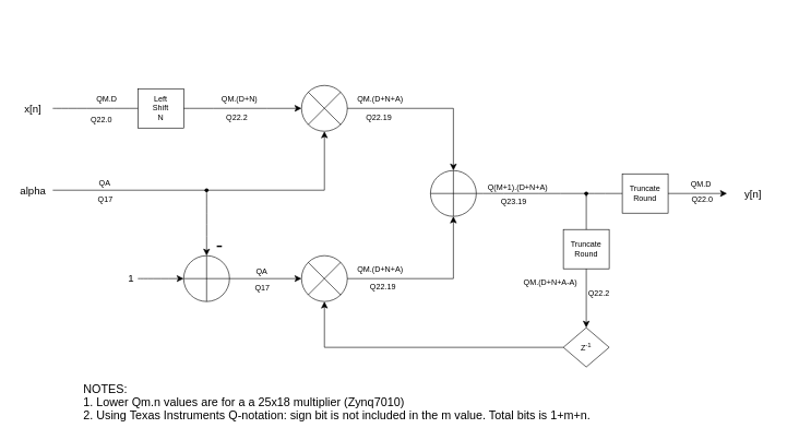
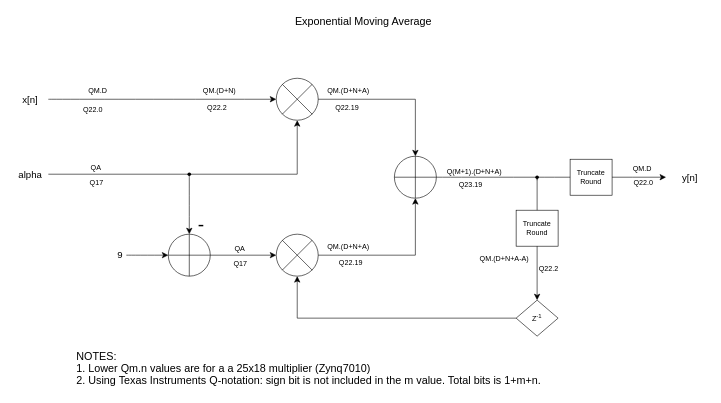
  <mxCell id="0" style=";html=1;" />
  <mxCell id="1" style=";html=1;" parent="0" />
  <mxCell id="2" value="" style="verticalLabelPosition=bottom;verticalAlign=top;html=1;shape=mxgraph.flowchart.summing_function;" parent="1" vertex="1"><mxGeometry x="657" y="260" width="70" height="70" as="geometry" /></mxCell>
  <mxCell id="3" value="" style="verticalLabelPosition=bottom;verticalAlign=top;html=1;shape=mxgraph.flowchart.or;" parent="1" vertex="1"><mxGeometry x="460" y="130" width="70" height="70" as="geometry" /></mxCell>
  <mxCell id="4" value="" style="verticalLabelPosition=bottom;verticalAlign=top;html=1;shape=mxgraph.flowchart.or;" parent="1" vertex="1"><mxGeometry x="460" y="390" width="70" height="70" as="geometry" /></mxCell>
  <mxCell id="5" value="" style="edgeStyle=segmentEdgeStyle;endArrow=classic;html=1;curved=0;rounded=0;endSize=8;startSize=8;fontSize=12;exitX=1;exitY=0.5;exitDx=0;exitDy=0;exitPerimeter=0;entryX=0.5;entryY=0;entryDx=0;entryDy=0;entryPerimeter=0;" parent="1" source="3" target="2" edge="1"><mxGeometry width="50" height="50" relative="1" as="geometry"><mxPoint x="650" y="420" as="sourcePoint" /><mxPoint x="700" y="370" as="targetPoint" /></mxGeometry></mxCell>
  <mxCell id="6" value="" style="edgeStyle=segmentEdgeStyle;endArrow=classic;html=1;curved=0;rounded=0;endSize=8;startSize=8;fontSize=12;exitX=1;exitY=0.5;exitDx=0;exitDy=0;exitPerimeter=0;entryX=0.5;entryY=1;entryDx=0;entryDy=0;entryPerimeter=0;" parent="1" source="4" target="2" edge="1"><mxGeometry width="50" height="50" relative="1" as="geometry"><mxPoint x="650" y="420" as="sourcePoint" /><mxPoint x="700" y="370" as="targetPoint" /></mxGeometry></mxCell>
  <mxCell id="7" value="" style="verticalLabelPosition=bottom;verticalAlign=top;html=1;shape=mxgraph.flowchart.summing_function;" parent="1" vertex="1"><mxGeometry x="280" y="390" width="70" height="70" as="geometry" /></mxCell>
  <mxCell id="8" value="" style="edgeStyle=segmentEdgeStyle;endArrow=classic;html=1;curved=0;rounded=0;endSize=8;startSize=8;fontSize=12;entryX=0;entryY=0.5;entryDx=0;entryDy=0;entryPerimeter=0;exitX=1;exitY=0.5;exitDx=0;exitDy=0;exitPerimeter=0;" parent="1" source="7" target="4" edge="1"><mxGeometry width="50" height="50" relative="1" as="geometry"><mxPoint x="380" y="480" as="sourcePoint" /><mxPoint x="430" y="430" as="targetPoint" /></mxGeometry></mxCell>
  <mxCell id="9" value="Z&lt;sup&gt;-1&lt;/sup&gt;" style="rhombus;whiteSpace=wrap;html=1;" parent="1" vertex="1"><mxGeometry x="860" y="500" width="70" height="60" as="geometry" /></mxCell>
  <mxCell id="10" value="" style="endArrow=classic;html=1;rounded=0;fontSize=12;startSize=8;endSize=8;curved=1;exitDx=0;exitDy=0;exitPerimeter=0;" parent="1" source="32" edge="1"><mxGeometry width="50" height="50" relative="1" as="geometry"><mxPoint x="630" y="310" as="sourcePoint" /><mxPoint x="1110" y="295" as="targetPoint" /></mxGeometry></mxCell>
  <mxCell id="11" value="" style="edgeStyle=segmentEdgeStyle;endArrow=classic;html=1;curved=0;rounded=0;endSize=8;startSize=8;fontSize=12;exitX=0;exitY=0.5;exitDx=0;exitDy=0;entryX=0.5;entryY=1;entryDx=0;entryDy=0;entryPerimeter=0;" parent="1" source="9" target="4" edge="1"><mxGeometry width="50" height="50" relative="1" as="geometry"><mxPoint x="790" y="310" as="sourcePoint" /><mxPoint x="840" y="260" as="targetPoint" /></mxGeometry></mxCell>
  <mxCell id="12" value="" style="edgeStyle=segmentEdgeStyle;endArrow=classic;html=1;curved=0;rounded=0;endSize=8;startSize=8;fontSize=12;entryX=0.5;entryY=1;entryDx=0;entryDy=0;entryPerimeter=0;" parent="1" target="3" edge="1"><mxGeometry width="50" height="50" relative="1" as="geometry"><mxPoint x="80" y="290" as="sourcePoint" /><mxPoint x="620" y="260" as="targetPoint" /></mxGeometry></mxCell>
  <mxCell id="13" value="" style="endArrow=classic;html=1;rounded=0;fontSize=12;startSize=8;endSize=8;curved=1;entryX=0.5;entryY=0;entryDx=0;entryDy=0;entryPerimeter=0;" parent="1" source="14" target="7" edge="1"><mxGeometry width="50" height="50" relative="1" as="geometry"><mxPoint x="315" y="300" as="sourcePoint" /><mxPoint x="590" y="210" as="targetPoint" /></mxGeometry></mxCell>
  <mxCell id="14" value="" style="shape=waypoint;sketch=0;fillStyle=solid;size=6;pointerEvents=1;points=[];fillColor=none;resizable=0;rotatable=0;perimeter=centerPerimeter;snapToPoint=1;" parent="1" vertex="1"><mxGeometry x="305" y="280" width="20" height="20" as="geometry" /></mxCell>
  <mxCell id="15" value="-" style="text;strokeColor=none;fillColor=none;html=1;align=center;verticalAlign=middle;whiteSpace=wrap;rounded=0;fontSize=32;" parent="1" vertex="1"><mxGeometry x="305" y="360" width="60" height="30" as="geometry" /></mxCell>
  <mxCell id="16" value="" style="endArrow=classic;html=1;rounded=0;fontSize=12;startSize=8;endSize=8;curved=1;entryX=0;entryY=0.5;entryDx=0;entryDy=0;entryPerimeter=0;" parent="1" target="7" edge="1"><mxGeometry width="50" height="50" relative="1" as="geometry"><mxPoint x="210" y="425" as="sourcePoint" /><mxPoint x="270" y="430" as="targetPoint" /></mxGeometry></mxCell>
- <mxCell id="17" value="1" style="text;strokeColor=none;fillColor=none;html=1;align=center;verticalAlign=middle;whiteSpace=wrap;rounded=0;fontSize=16;" parent="1" vertex="1"><mxGeometry x="170" y="410" width="60" height="30" as="geometry" /></mxCell>
+ <mxCell id="17" value="9" style="text;strokeColor=none;fillColor=none;html=1;align=center;verticalAlign=middle;whiteSpace=wrap;rounded=0;fontSize=16;" parent="1" vertex="1"><mxGeometry x="170" y="410" width="60" height="30" as="geometry" /></mxCell>
  <mxCell id="18" value="" style="endArrow=classic;html=1;rounded=0;fontSize=12;startSize=8;endSize=8;curved=1;entryX=0;entryY=0.5;entryDx=0;entryDy=0;entryPerimeter=0;" parent="1" target="3" edge="1"><mxGeometry width="50" height="50" relative="1" as="geometry"><mxPoint x="80" y="165" as="sourcePoint" /><mxPoint x="460" y="270" as="targetPoint" /></mxGeometry></mxCell>
  <mxCell id="19" value="QM.D" style="edgeLabel;html=1;align=center;verticalAlign=middle;resizable=0;points=[];fontSize=12;" parent="18" vertex="1" connectable="0"><mxGeometry x="-0.455" y="-2" relative="1" as="geometry"><mxPoint x="-23" y="-17" as="offset" /></mxGeometry></mxCell>
  <mxCell id="20" value="x[n]" style="text;strokeColor=none;fillColor=none;html=1;align=center;verticalAlign=middle;whiteSpace=wrap;rounded=0;fontSize=16;" parent="1" vertex="1"><mxGeometry x="20" y="150" width="60" height="30" as="geometry" /></mxCell>
  <mxCell id="21" value="alpha" style="text;strokeColor=none;fillColor=none;html=1;align=center;verticalAlign=middle;whiteSpace=wrap;rounded=0;fontSize=16;" parent="1" vertex="1"><mxGeometry x="20" y="275" width="60" height="30" as="geometry" /></mxCell>
  <mxCell id="22" value="QA" style="edgeLabel;html=1;align=center;verticalAlign=middle;resizable=0;points=[];fontSize=12;" parent="1" vertex="1" connectable="0"><mxGeometry x="159.996" y="275" as="geometry"><mxPoint x="-1" y="3" as="offset" /></mxGeometry></mxCell>
  <mxCell id="23" value="QA" style="edgeLabel;html=1;align=center;verticalAlign=middle;resizable=0;points=[];fontSize=12;" parent="1" vertex="1" connectable="0"><mxGeometry x="399.996" y="410" as="geometry"><mxPoint x="-1" y="3" as="offset" /></mxGeometry></mxCell>
  <mxCell id="24" value="QM.(D+N+A)" style="edgeLabel;html=1;align=center;verticalAlign=middle;resizable=0;points=[];fontSize=12;" parent="1" vertex="1" connectable="0"><mxGeometry x="579.996" y="150" as="geometry" /></mxCell>
  <mxCell id="25" value="Q(M+1).(D+N+A)" style="edgeLabel;html=1;align=center;verticalAlign=middle;resizable=0;points=[];fontSize=12;" parent="1" vertex="1" connectable="0"><mxGeometry x="789.996" y="285" as="geometry" /></mxCell>
  <mxCell id="26" value="QM.(D+N+A)" style="edgeLabel;html=1;align=center;verticalAlign=middle;resizable=0;points=[];fontSize=12;" parent="1" vertex="1" connectable="0"><mxGeometry x="579.996" y="410" as="geometry" /></mxCell>
+ <mxCell id="27" value="Exponential Moving Average" style="text;strokeColor=none;fillColor=none;html=1;align=center;verticalAlign=middle;whiteSpace=wrap;rounded=0;fontSize=18;" parent="1" vertex="1"><mxGeometry x="484" y="20" width="243" height="30" as="geometry" /></mxCell>
  <mxCell id="28" value="y[n]" style="text;strokeColor=none;fillColor=none;html=1;align=center;verticalAlign=middle;whiteSpace=wrap;rounded=0;fontSize=16;" parent="1" vertex="1"><mxGeometry x="1120" y="280" width="60" height="30" as="geometry" /></mxCell>
  <mxCell id="29" value="QM.D" style="edgeLabel;html=1;align=center;verticalAlign=middle;resizable=0;points=[];fontSize=12;" parent="1" vertex="1" connectable="0"><mxGeometry x="1069.999" y="280" as="geometry" /></mxCell>
  <mxCell id="30" value="" style="edgeStyle=segmentEdgeStyle;endArrow=classic;html=1;curved=0;rounded=0;endSize=8;startSize=8;fontSize=12;entryX=0.5;entryY=0;entryDx=0;entryDy=0;" parent="1" target="9" edge="1"><mxGeometry width="50" height="50" relative="1" as="geometry"><mxPoint x="895" y="300" as="sourcePoint" /><mxPoint x="1090" y="400" as="targetPoint" /><Array as="points"><mxPoint x="895" y="295" /></Array></mxGeometry></mxCell>
  <mxCell id="31" value="" style="endArrow=none;html=1;rounded=0;fontSize=12;startSize=8;endSize=8;curved=1;exitX=1;exitY=0.5;exitDx=0;exitDy=0;exitPerimeter=0;endFill=0;" parent="1" source="2" target="32" edge="1"><mxGeometry width="50" height="50" relative="1" as="geometry"><mxPoint x="727" y="295" as="sourcePoint" /><mxPoint x="1110" y="295" as="targetPoint" /></mxGeometry></mxCell>
  <mxCell id="32" value="" style="shape=waypoint;sketch=0;fillStyle=solid;size=6;pointerEvents=1;points=[];fillColor=none;resizable=0;rotatable=0;perimeter=centerPerimeter;snapToPoint=1;" parent="1" vertex="1"><mxGeometry x="885" y="285" width="20" height="20" as="geometry" /></mxCell>
  <mxCell id="33" value="Truncate&lt;div&gt;Round&lt;/div&gt;" style="rounded=0;whiteSpace=wrap;html=1;" parent="1" vertex="1"><mxGeometry x="860" y="350" width="70" height="60" as="geometry" /></mxCell>
  <mxCell id="34" value="Q22.0" style="edgeLabel;html=1;align=center;verticalAlign=middle;resizable=0;points=[];fontSize=12;" parent="1" vertex="1" connectable="0"><mxGeometry x="159.998" y="180" as="geometry"><mxPoint x="-6" y="1" as="offset" /></mxGeometry></mxCell>
  <mxCell id="35" value="Q17" style="edgeLabel;html=1;align=center;verticalAlign=middle;resizable=0;points=[];fontSize=12;" parent="1" vertex="1" connectable="0"><mxGeometry x="159.996" y="305" as="geometry"><mxPoint y="-2" as="offset" /></mxGeometry></mxCell>
  <mxCell id="36" value="Q22.19" style="edgeLabel;html=1;align=center;verticalAlign=middle;resizable=0;points=[];fontSize=12;" parent="1" vertex="1" connectable="0"><mxGeometry x="579.996" y="180" as="geometry"><mxPoint x="-2" y="-2" as="offset" /></mxGeometry></mxCell>
  <mxCell id="37" value="Q17" style="edgeLabel;html=1;align=center;verticalAlign=middle;resizable=0;points=[];fontSize=12;" parent="1" vertex="1" connectable="0"><mxGeometry x="399.996" y="440" as="geometry"><mxPoint y="-2" as="offset" /></mxGeometry></mxCell>
  <mxCell id="38" value="Q22.19" style="edgeLabel;html=1;align=center;verticalAlign=middle;resizable=0;points=[];fontSize=12;" parent="1" vertex="1" connectable="0"><mxGeometry x="589.996" y="440" as="geometry"><mxPoint x="-6" y="-3" as="offset" /></mxGeometry></mxCell>
  <mxCell id="39" value="Q23.19" style="edgeLabel;html=1;align=center;verticalAlign=middle;resizable=0;points=[];fontSize=12;" parent="1" vertex="1" connectable="0"><mxGeometry x="789.996" y="310" as="geometry"><mxPoint x="-6" y="-3" as="offset" /></mxGeometry></mxCell>
  <mxCell id="40" value="Truncate&lt;div&gt;Round&lt;/div&gt;" style="rounded=0;whiteSpace=wrap;html=1;" parent="1" vertex="1"><mxGeometry x="950" y="265" width="70" height="60" as="geometry" /></mxCell>
  <mxCell id="41" value="Q22.0" style="edgeLabel;html=1;align=center;verticalAlign=middle;resizable=0;points=[];fontSize=12;" parent="1" vertex="1" connectable="0"><mxGeometry x="1069.998" y="305" as="geometry"><mxPoint x="2" y="-2" as="offset" /></mxGeometry></mxCell>
  <mxCell id="42" value="Q22.2" style="edgeLabel;html=1;align=center;verticalAlign=middle;resizable=0;points=[];fontSize=12;" parent="1" vertex="1" connectable="0"><mxGeometry x="919.996" y="450" as="geometry"><mxPoint x="-6" y="-3" as="offset" /></mxGeometry></mxCell>
- <mxCell id="43" value="Left&lt;div&gt;Shift&lt;/div&gt;&lt;div&gt;N&lt;/div&gt;" style="rounded=0;whiteSpace=wrap;html=1;" parent="1" vertex="1"><mxGeometry x="210" y="135" width="70" height="60" as="geometry" /></mxCell>
  <mxCell id="44" value="QM.(D+N)" style="edgeLabel;html=1;align=center;verticalAlign=middle;resizable=0;points=[];fontSize=12;" parent="1" vertex="1" connectable="0"><mxGeometry x="364.998" y="150" as="geometry" /></mxCell>
  <mxCell id="45" value="Q22.2" style="edgeLabel;html=1;align=center;verticalAlign=middle;resizable=0;points=[];fontSize=12;" parent="1" vertex="1" connectable="0"><mxGeometry x="169.998" y="195" as="geometry"><mxPoint x="191" y="-16" as="offset" /></mxGeometry></mxCell>
  <mxCell id="46" value="QM.(D+N+A-A)" style="edgeLabel;html=1;align=center;verticalAlign=middle;resizable=0;points=[];fontSize=12;" parent="1" vertex="1" connectable="0"><mxGeometry x="839.996" y="430" as="geometry" /></mxCell>
  <mxCell id="47" value="1. Lower Qm.n values are for a a 25x18 multiplier (Zynq7010)" style="text;strokeColor=none;fillColor=none;html=1;align=left;verticalAlign=middle;whiteSpace=wrap;rounded=0;fontSize=18;" parent="1" vertex="1"><mxGeometry x="125.25" y="600" width="504.75" height="30" as="geometry" /></mxCell>
  <mxCell id="48" value="2. Using Texas Instruments Q-notation: sign bit is not included in the m value. Total bits is 1+m+n." style="text;strokeColor=none;fillColor=none;html=1;align=left;verticalAlign=middle;whiteSpace=wrap;rounded=0;fontSize=18;" parent="1" vertex="1"><mxGeometry x="124.75" y="620" width="815.25" height="30" as="geometry" /></mxCell>
  <mxCell id="49" value="NOTES:" style="text;strokeColor=none;fillColor=none;html=1;align=left;verticalAlign=middle;whiteSpace=wrap;rounded=0;fontSize=18;" parent="1" vertex="1"><mxGeometry x="124.75" y="580" width="480" height="30" as="geometry" /></mxCell>
